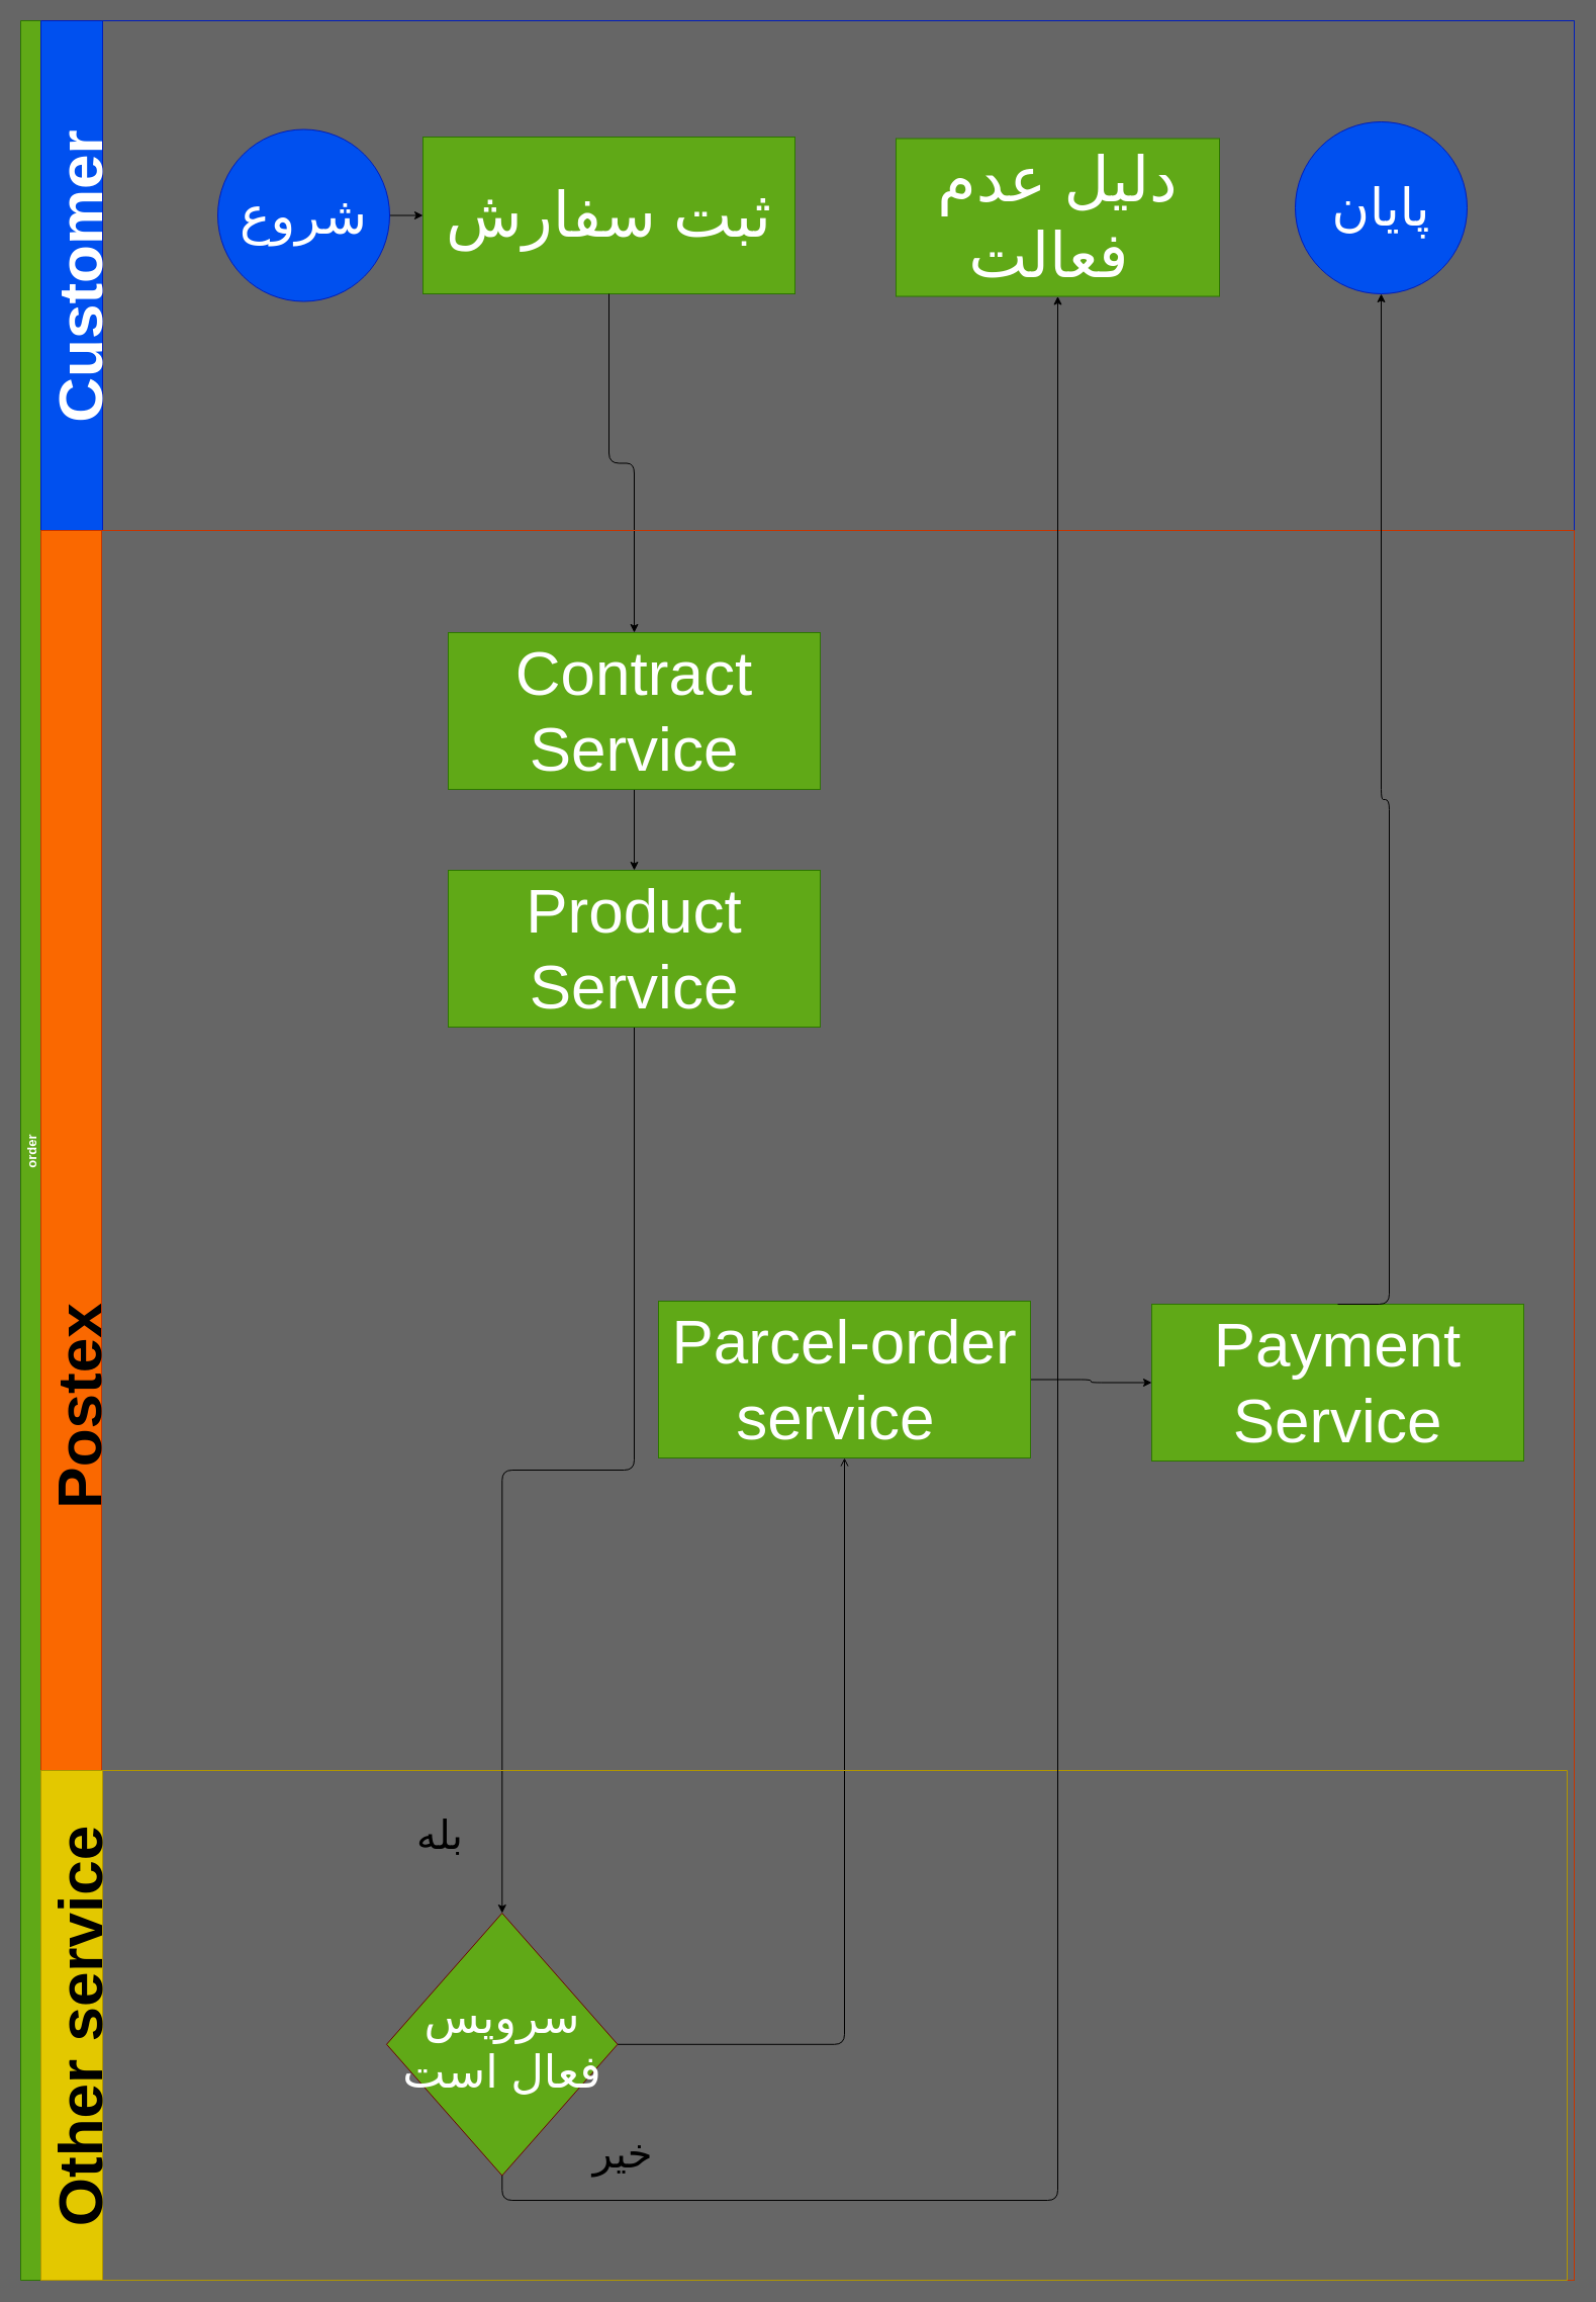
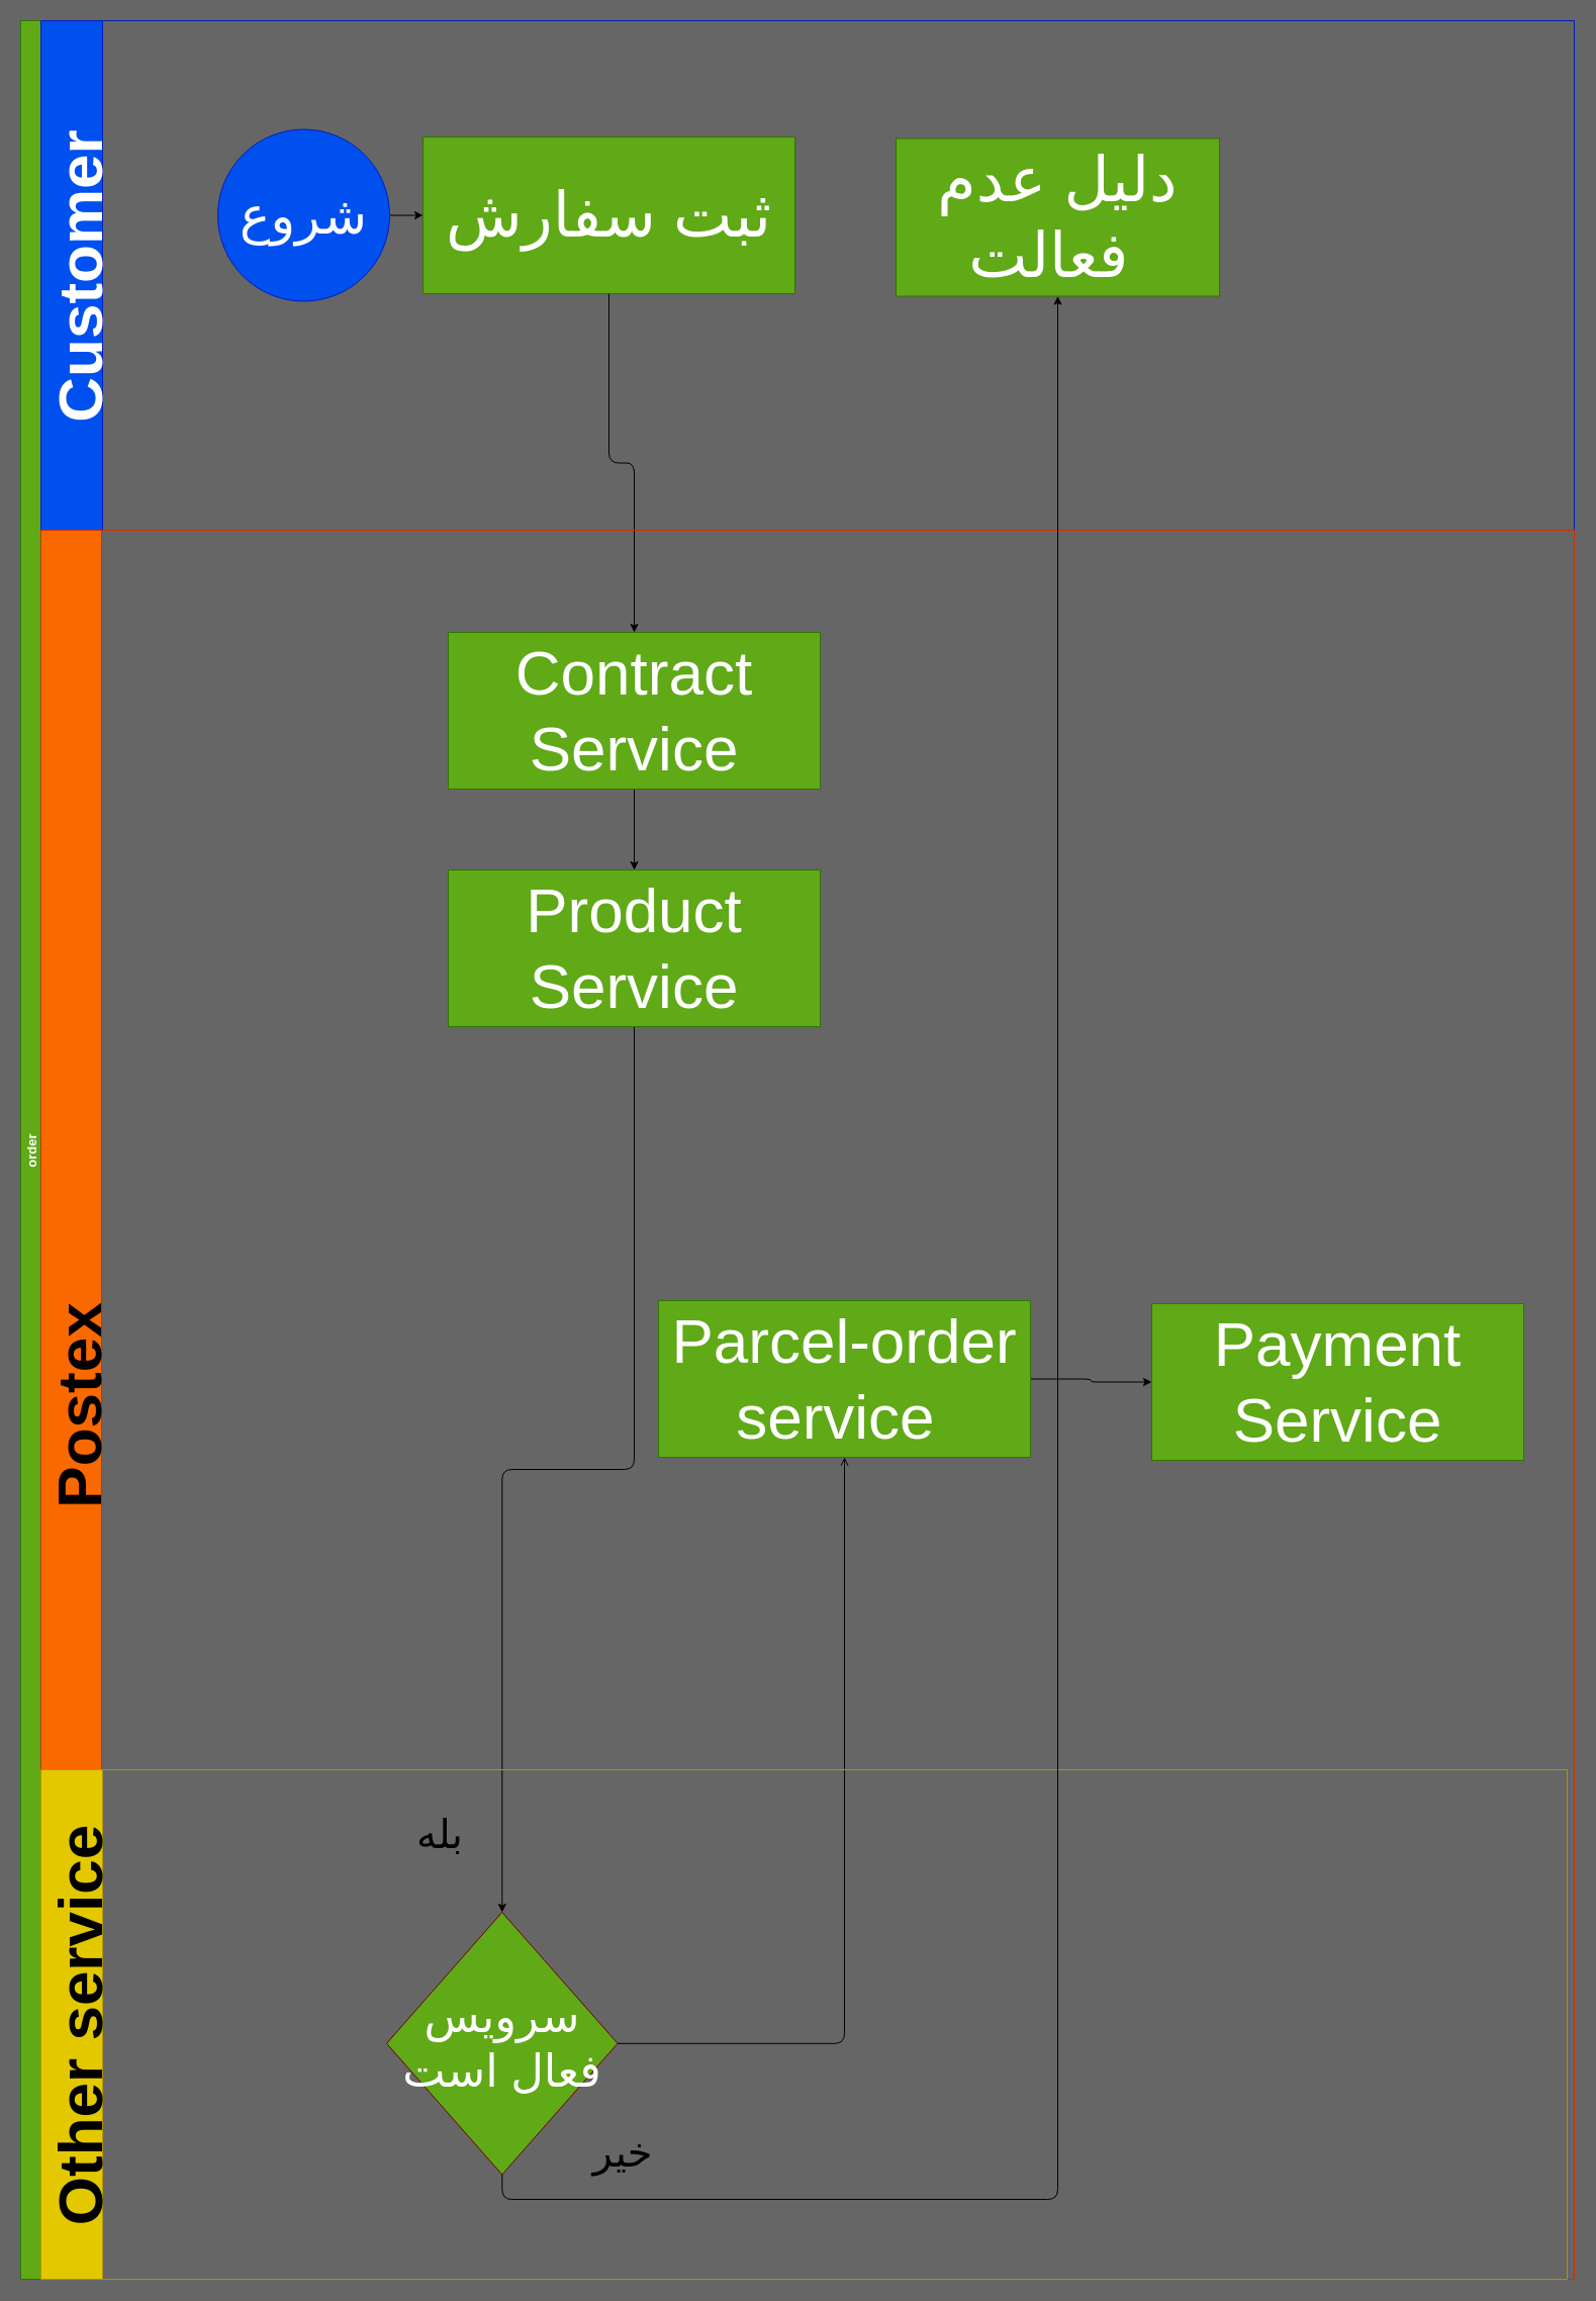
  <mxCell id="0" />
  <mxCell id="1" parent="0" />
  <mxCell id="2" value="order" style="swimlane;childLayout=stackLayout;resizeParent=1;resizeParentMax=0;horizontal=0;startSize=20;horizontalStack=0;fontSize=13;fillColor=#60a917;fontColor=#ffffff;strokeColor=#2D7600;" parent="1" vertex="1"><mxGeometry x="20" y="20" width="1537" height="2234" as="geometry" /></mxCell>
  <mxCell id="3" value="Customer" style="swimlane;startSize=61;horizontal=0;fontSize=62;fillColor=#0050ef;fontColor=#ffffff;strokeColor=#001DBC;" parent="2" vertex="1"><mxGeometry x="20" width="1517" height="504" as="geometry" /></mxCell>
  <mxCell id="4" value="" style="edgeStyle=orthogonalEdgeStyle;html=1;fontSize=51;" parent="3" source="5" target="6" edge="1"><mxGeometry relative="1" as="geometry" /></mxCell>
  <mxCell id="5" value="&lt;font style=&quot;font-size: 51px&quot;&gt;شروع&lt;/font&gt;" style="ellipse;whiteSpace=wrap;html=1;aspect=fixed;fontSize=13;fillColor=#0050ef;strokeColor=#001DBC;fontColor=#ffffff;" parent="3" vertex="1"><mxGeometry x="175" y="107.5" width="170" height="170" as="geometry" /></mxCell>
  <mxCell id="6" value="&lt;font style=&quot;font-size: 62px&quot;&gt;ثبت سفارش&lt;/font&gt;" style="whiteSpace=wrap;html=1;fontSize=13;fillColor=#60a917;strokeColor=#2D7600;fontColor=#ffffff;" parent="3" vertex="1"><mxGeometry x="378" y="115" width="368" height="155" as="geometry" /></mxCell>
- <mxCell id="7" value="&lt;font style=&quot;font-size: 51px&quot;&gt;پایان&lt;/font&gt;" style="ellipse;whiteSpace=wrap;html=1;aspect=fixed;fontSize=13;fillColor=#0050ef;strokeColor=#001DBC;fontColor=#ffffff;" parent="3" vertex="1"><mxGeometry x="1241" y="100" width="170" height="170" as="geometry" /></mxCell>
  <mxCell id="8" value="&lt;font style=&quot;font-size: 62px&quot;&gt;دلیل عدم فعالت&amp;nbsp;&lt;/font&gt;" style="whiteSpace=wrap;html=1;fontSize=13;fillColor=#60a917;strokeColor=#2D7600;fontColor=#ffffff;" parent="3" vertex="1"><mxGeometry x="846" y="116.5" width="320" height="156" as="geometry" /></mxCell>
  <mxCell id="9" value="" style="edgeStyle=orthogonalEdgeStyle;html=1;fontSize=62;" parent="2" source="6" target="12" edge="1"><mxGeometry relative="1" as="geometry" /></mxCell>
  <mxCell id="10" value="Postex" style="swimlane;startSize=60;horizontal=0;fontSize=62;fillColor=#fa6800;fontColor=#000000;strokeColor=#C73500;" parent="2" vertex="1"><mxGeometry x="20" y="504" width="1517" height="1730" as="geometry" /></mxCell>
  <mxCell id="11" value="" style="edgeStyle=orthogonalEdgeStyle;html=1;fontSize=62;" parent="10" source="12" target="14" edge="1"><mxGeometry relative="1" as="geometry" /></mxCell>
  <mxCell id="12" value="&lt;font style=&quot;font-size: 62px&quot;&gt;Contract Service&lt;/font&gt;" style="whiteSpace=wrap;html=1;fontSize=13;fillColor=#60a917;strokeColor=#2D7600;fontColor=#ffffff;" parent="10" vertex="1"><mxGeometry x="403" y="101" width="368" height="155" as="geometry" /></mxCell>
  <mxCell id="13" value="" style="edgeStyle=orthogonalEdgeStyle;html=1;fontSize=62;" parent="10" source="14" target="20" edge="1"><mxGeometry relative="1" as="geometry" /></mxCell>
  <mxCell id="14" value="&lt;span style=&quot;font-size: 62px&quot;&gt;Product Service&lt;/span&gt;" style="whiteSpace=wrap;html=1;fontSize=13;fillColor=#60a917;strokeColor=#2D7600;fontColor=#ffffff;" parent="10" vertex="1"><mxGeometry x="403" y="336" width="368" height="155" as="geometry" /></mxCell>
  <mxCell id="15" value="" style="edgeStyle=orthogonalEdgeStyle;html=1;fontSize=40;endArrow=open;" parent="10" source="20" target="17" edge="1"><mxGeometry relative="1" as="geometry" /></mxCell>
  <mxCell id="16" value="" style="edgeStyle=orthogonalEdgeStyle;html=1;fontSize=40;" parent="10" source="17" target="18" edge="1"><mxGeometry relative="1" as="geometry" /></mxCell>
  <mxCell id="17" value="&lt;span style=&quot;font-size: 62px&quot;&gt;Parcel-order service&amp;nbsp;&lt;/span&gt;" style="whiteSpace=wrap;html=1;fontSize=13;fillColor=#60a917;strokeColor=#2D7600;fontColor=#ffffff;" parent="10" vertex="1"><mxGeometry x="611" y="762" width="368" height="155" as="geometry" /></mxCell>
  <mxCell id="18" value="&lt;span style=&quot;font-size: 62px&quot;&gt;Payment Service&lt;/span&gt;" style="whiteSpace=wrap;html=1;fontSize=13;fillColor=#60a917;strokeColor=#2D7600;fontColor=#ffffff;" parent="10" vertex="1"><mxGeometry x="1099" y="765" width="368" height="155" as="geometry" /></mxCell>
  <mxCell id="19" value="Other service" style="swimlane;startSize=61;horizontal=0;fontSize=62;fillColor=#e3c800;fontColor=#000000;strokeColor=#B09500;" vertex="1" parent="10"><mxGeometry y="1226" width="1510" height="504" as="geometry" /></mxCell>
  <mxCell id="20" value="&lt;font style=&quot;font-size: 45px&quot;&gt;سرویس فعال است&lt;/font&gt;" style="rhombus;whiteSpace=wrap;html=1;fontSize=13;fillColor=#60a917;strokeColor=#6F0000;fontColor=#ffffff;" parent="19" vertex="1"><mxGeometry x="342" y="141" width="228.5" height="259.5" as="geometry" /></mxCell>
  <mxCell id="21" value="خیر" style="text;html=1;strokeColor=none;fillColor=none;align=center;verticalAlign=middle;whiteSpace=wrap;rounded=0;fontSize=40;" parent="19" vertex="1"><mxGeometry x="546" y="363" width="60" height="30" as="geometry" /></mxCell>
  <mxCell id="22" value="بله" style="text;html=1;strokeColor=none;fillColor=none;align=center;verticalAlign=middle;whiteSpace=wrap;rounded=0;fontSize=40;" parent="19" vertex="1"><mxGeometry x="365" y="48" width="60" height="30" as="geometry" /></mxCell>
- <mxCell id="23" style="edgeStyle=orthogonalEdgeStyle;html=1;exitX=0.5;exitY=0;exitDx=0;exitDy=0;entryX=0.5;entryY=1;entryDx=0;entryDy=0;fontSize=40;" parent="2" source="18" target="7" edge="1"><mxGeometry relative="1" as="geometry"><Array as="points"><mxPoint x="1354" y="1269" /><mxPoint x="1354" y="770" /><mxPoint x="1346" y="770" /></Array></mxGeometry></mxCell>
  <mxCell id="24" value="" style="edgeStyle=orthogonalEdgeStyle;html=1;fontSize=42;" parent="2" source="20" target="8" edge="1"><mxGeometry relative="1" as="geometry"><Array as="points"><mxPoint x="476" y="2155" /><mxPoint x="1026" y="2155" /></Array></mxGeometry></mxCell>
